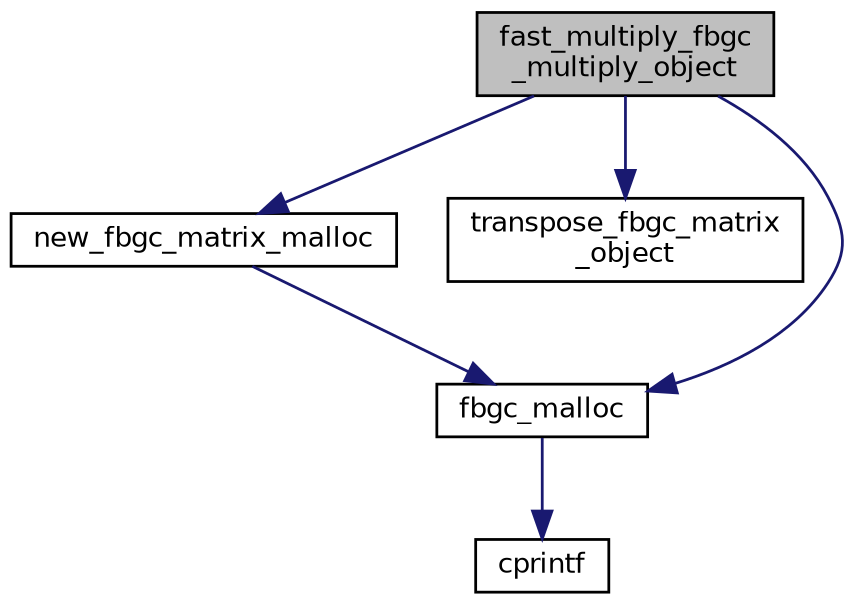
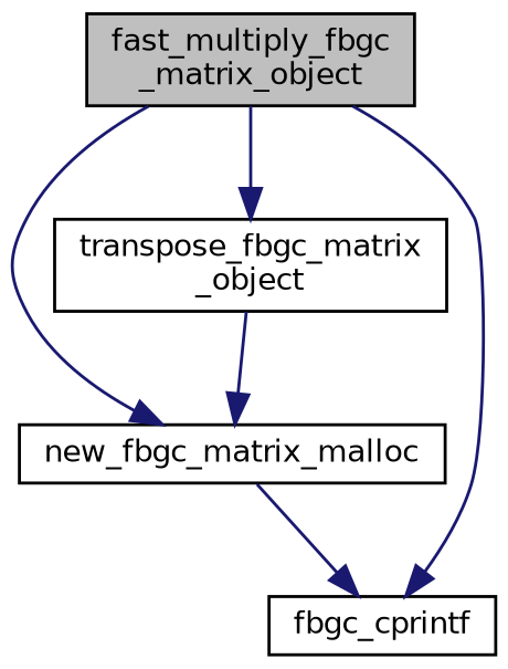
  digraph {
    rankdir=TB
    node [color=black fillcolor=white fontname=Helvetica fontsize=10 shape=record style=filled]
    edge [color=midnightblue fontname=Helvetica fontsize=10 labelfontname=Helvetica labelfontsize=10 style=solid]
-   n1 [fillcolor=grey75 fontcolor=black height=0.2 label="fast_multiply_fbgc\l_multiply_object" width=0.4]
+   n1 [fillcolor=grey75 fontcolor=black height=0.2 label="fast_multiply_fbgc\l_matrix_object" width=0.4]
    n2 [height=0.2 label=new_fbgc_matrix_malloc width=0.4]
    n3 [height=0.2 label="transpose_fbgc_matrix\l_object" width=0.4]
-   n4 [height=0.2 label=fbgc_malloc width=0.4]
-   n5 [height=0.2 label=cprintf width=0.4]
+   n4 [height=0.2 label=fbgc_cprintf width=0.4]
    n1 -> n2
    n1 -> n3
    n1 -> n4
    n2 -> n4
-   n4 -> n5
+   n3 -> n2
  }
